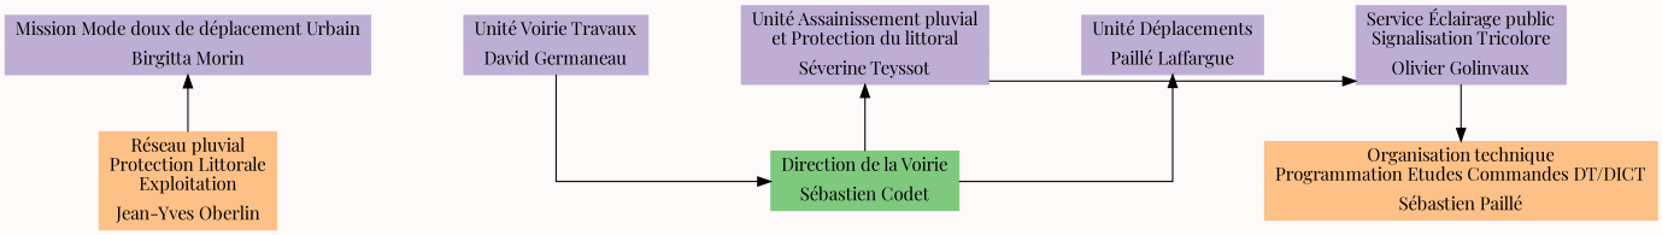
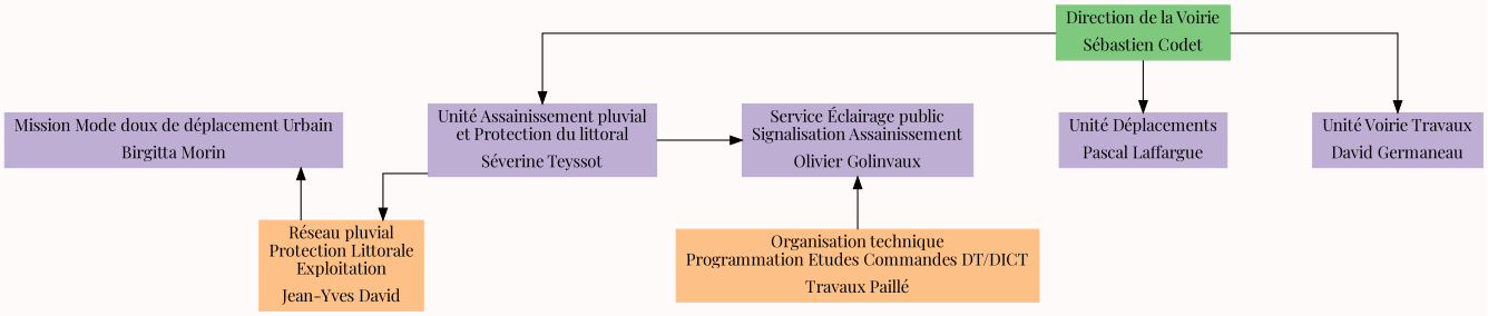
  digraph {
    bgcolor=snow
    fontname="Playfair Display"
    nodesep=1.0
    splines=ortho
    node [color="/accent3/2" fontname="Playfair Display" shape=record style=filled]
    edge [fontname="Playfair Display"]
    n1 [label="{Mission Mode doux de déplacement Urbain|Birgitta Morin}"]
-   n2 [label="{Service Éclairage public\nSignalisation Tricolore|Olivier Golinvaux}"]
+   n2 [label="{Service Éclairage public\nSignalisation Assainissement|Olivier Golinvaux}"]
    n3 [label="{Unité Assainissement pluvial\net Protection du littoral|Séverine Teyssot}"]
-   n4 [label="{Unité Déplacements|Paillé Laffargue}"]
+   n4 [label="{Unité Déplacements|Pascal Laffargue}"]
    n5 [label="{Unité Voirie Travaux|David Germaneau}"]
-   n6 [color="/accent3/3" label="{Organisation technique\nProgrammation Etudes Commandes DT/DICT|Sébastien Paillé}"]
-   n7 [color="/accent3/3" label="{Réseau pluvial\nProtection Littorale\nExploitation|Jean-Yves Oberlin}"]
+   n6 [color="/accent3/3" label="{Organisation technique\nProgrammation Etudes Commandes DT/DICT|Travaux Paillé}"]
+   n7 [color="/accent3/3" label="{Réseau pluvial\nProtection Littorale\nExploitation|Jean-Yves David}"]
    n8 [color="/accent3/1" label="{Direction de la Voirie|Sébastien Codet}"]
    subgraph sub_1 {
      n8
      subgraph sub_2 {
        rank=same
        n1
        n2
        n3
        n4
        n5
      }
      subgraph sub_3 {
        rank=same
        n6
        n7
      }
    }
-   n2 -> n6
+   n6 -> n2
    n3 -> n2
+   n3 -> n7
    n7 -> n1
    n8 -> n3
    n8 -> n4
-   n5 -> n8
+   n8 -> n5
  }
